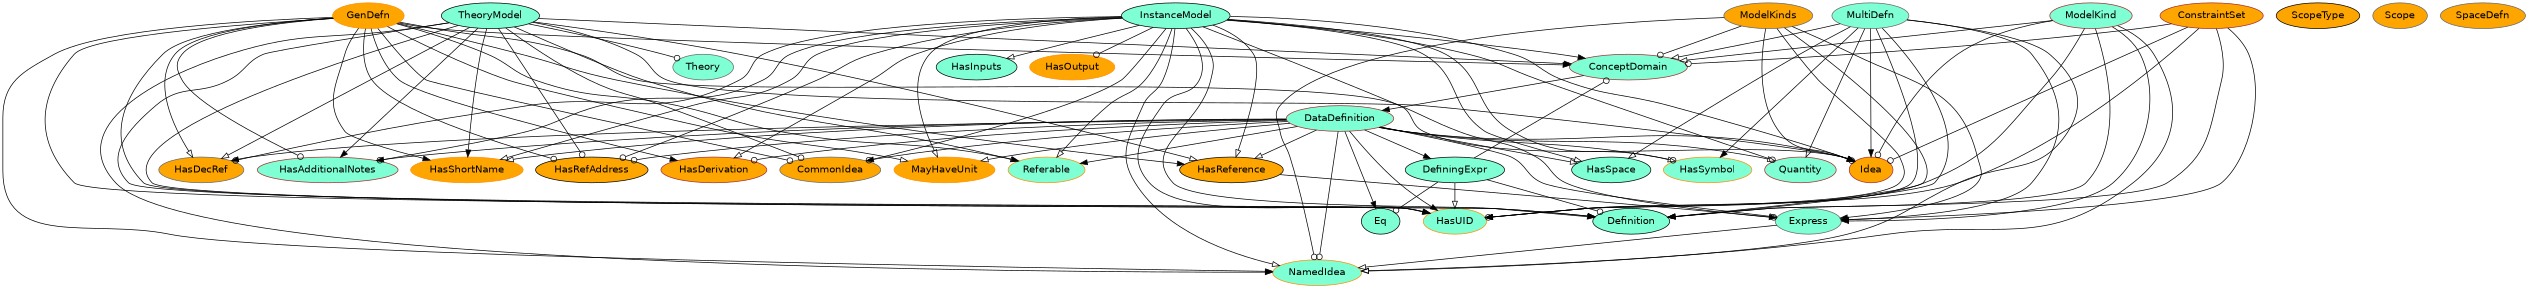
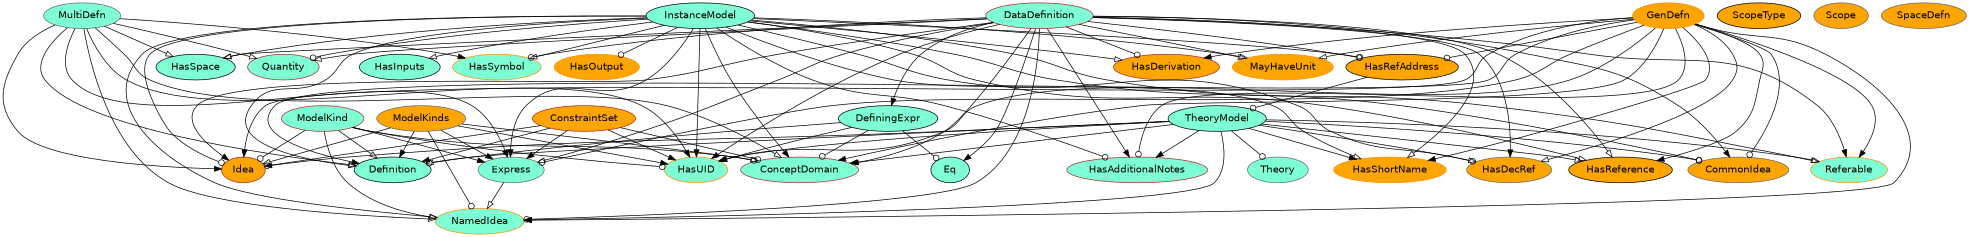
  digraph {
    fontname="DejaVu Sans"
    node [color=black fillcolor=aquamarine fontname="DejaVu Sans" shape=oval style=filled]
    edge [arrowhead=normal fontname="DejaVu Sans"]
    n1 [color=brown fillcolor=orange label=ConstraintSet]
    n2 [color=darkorange label=HasUID]
    n3 [color=brown fillcolor=orange label=Idea]
    n4 [label=Definition]
    n5 [color=brown label=ConceptDomain]
    n6 [color=gray40 label=Express]
    n7 [color=darkorange label=NamedIdea]
    n8 [fillcolor=orange label=ScopeType]
    n9 [color=brown label=DataDefinition]
    n10 [label=DefiningExpr]
    n11 [label=HasSpace]
    n12 [color=darkorange label=HasSymbol]
    n13 [color=brown label=Quantity]
    n14 [fillcolor=orange label=HasReference]
    n15 [color=gray40 fillcolor=orange label=HasDecRef]
    n16 [label=Eq]
    n17 [color=brown fillcolor=orange label=HasDerivation]
    n18 [color=brown label=HasAdditionalNotes]
    n19 [color=darkorange fillcolor=orange label=MayHaveUnit]
    n20 [color=darkorange fillcolor=orange label=HasShortName]
    n21 [fillcolor=orange label=HasRefAddress]
    n22 [color=gray40 fillcolor=orange label=CommonIdea]
    n23 [color=darkorange label=Referable]
    n24 [color=gray40 fillcolor=orange label=Scope]
    n25 [color=darkorange fillcolor=orange label=GenDefn]
    n26 [label=InstanceModel]
    n27 [label=HasInputs]
    n28 [color=darkorange fillcolor=orange label=HasOutput]
    n29 [color=gray40 fillcolor=orange label=ModelKinds]
    n30 [color=brown label=ModelKind]
    n31 [color=gray40 label=MultiDefn]
    n32 [color=gray40 fillcolor=orange label=SpaceDefn]
    n33 [label=TheoryModel]
    n34 [color=gray40 label=Theory]
    n1 -> n2
    n1 -> n3 [arrowhead=odot]
    n1 -> n4
    n1 -> n5 [arrowhead=odot]
    n1 -> n6
    n6 -> n7 [arrowhead=onormal]
    n9 -> n2
    n9 -> n3
-   n5 -> n9
+   n9 -> n5
    n9 -> n6 [arrowhead=onormal]
    n9 -> n7 [arrowhead=odot]
    n9 -> n10
    n9 -> n11 [arrowhead=onormal]
    n9 -> n12 [arrowhead=odot]
    n9 -> n13 [arrowhead=onormal]
    n9 -> n14 [arrowhead=onormal]
    n9 -> n15
    n9 -> n16
    n9 -> n17 [arrowhead=odot]
    n9 -> n18
    n9 -> n19 [arrowhead=onormal]
    n9 -> n20 [arrowhead=onormal]
    n9 -> n21 [arrowhead=odot]
    n9 -> n22
    n9 -> n23
    n10 -> n2 [arrowhead=onormal]
    n10 -> n4 [arrowhead=odot]
    n10 -> n5 [arrowhead=odot]
    n10 -> n16 [arrowhead=odot]
    n25 -> n2 [arrowhead=onormal]
    n25 -> n3
    n25 -> n4
    n25 -> n5
-   n14 -> n6 [arrowhead=odot]
+   n25 -> n6 [arrowhead=odot]
    n25 -> n7
    n25 -> n14
    n25 -> n15 [arrowhead=onormal]
    n25 -> n17
    n25 -> n18 [arrowhead=odot]
    n25 -> n19 [arrowhead=onormal]
    n25 -> n20
    n25 -> n21 [arrowhead=odot]
    n25 -> n22 [arrowhead=odot]
    n25 -> n23
    n26 -> n2
    n26 -> n3 [arrowhead=odot]
    n26 -> n4 [arrowhead=onormal]
    n26 -> n5
    n26 -> n6
    n26 -> n7 [arrowhead=onormal]
    n26 -> n11 [arrowhead=onormal]
    n26 -> n12 [arrowhead=onormal]
    n26 -> n13 [arrowhead=odot]
    n26 -> n14 [arrowhead=onormal]
    n26 -> n15 [arrowhead=odot]
    n26 -> n17 [arrowhead=onormal]
    n26 -> n18 [arrowhead=odot]
    n26 -> n19 [arrowhead=onormal]
    n26 -> n20 [arrowhead=onormal]
    n26 -> n21 [arrowhead=odot]
    n26 -> n22 [arrowhead=odot]
    n26 -> n23 [arrowhead=onormal]
    n26 -> n27 [arrowhead=onormal]
    n26 -> n28 [arrowhead=odot]
    n29 -> n2
    n29 -> n3 [arrowhead=onormal]
    n29 -> n4
    n29 -> n5 [arrowhead=odot]
    n29 -> n6
    n29 -> n7 [arrowhead=odot]
    n30 -> n2 [arrowhead=odot]
    n30 -> n3 [arrowhead=odot]
    n30 -> n4 [arrowhead=onormal]
    n30 -> n5 [arrowhead=onormal]
    n30 -> n6
    n30 -> n7 [arrowhead=onormal]
    n31 -> n2
    n31 -> n3
    n31 -> n4 [arrowhead=onormal]
    n31 -> n5 [arrowhead=onormal]
    n31 -> n6
    n31 -> n7 [arrowhead=onormal]
    n31 -> n11 [arrowhead=onormal]
    n31 -> n12
    n31 -> n13 [arrowhead=onormal]
    n33 -> n2
    n33 -> n3
    n33 -> n4 [arrowhead=onormal]
    n33 -> n5
    n33 -> n7
    n33 -> n14 [arrowhead=onormal]
    n33 -> n15 [arrowhead=onormal]
    n33 -> n18
    n33 -> n20
-   n33 -> n21 [arrowhead=odot]
+   n21 -> n33 [arrowhead=odot]
    n33 -> n22 [arrowhead=odot]
    n33 -> n23 [arrowhead=onormal]
    n33 -> n34 [arrowhead=odot]
  }
